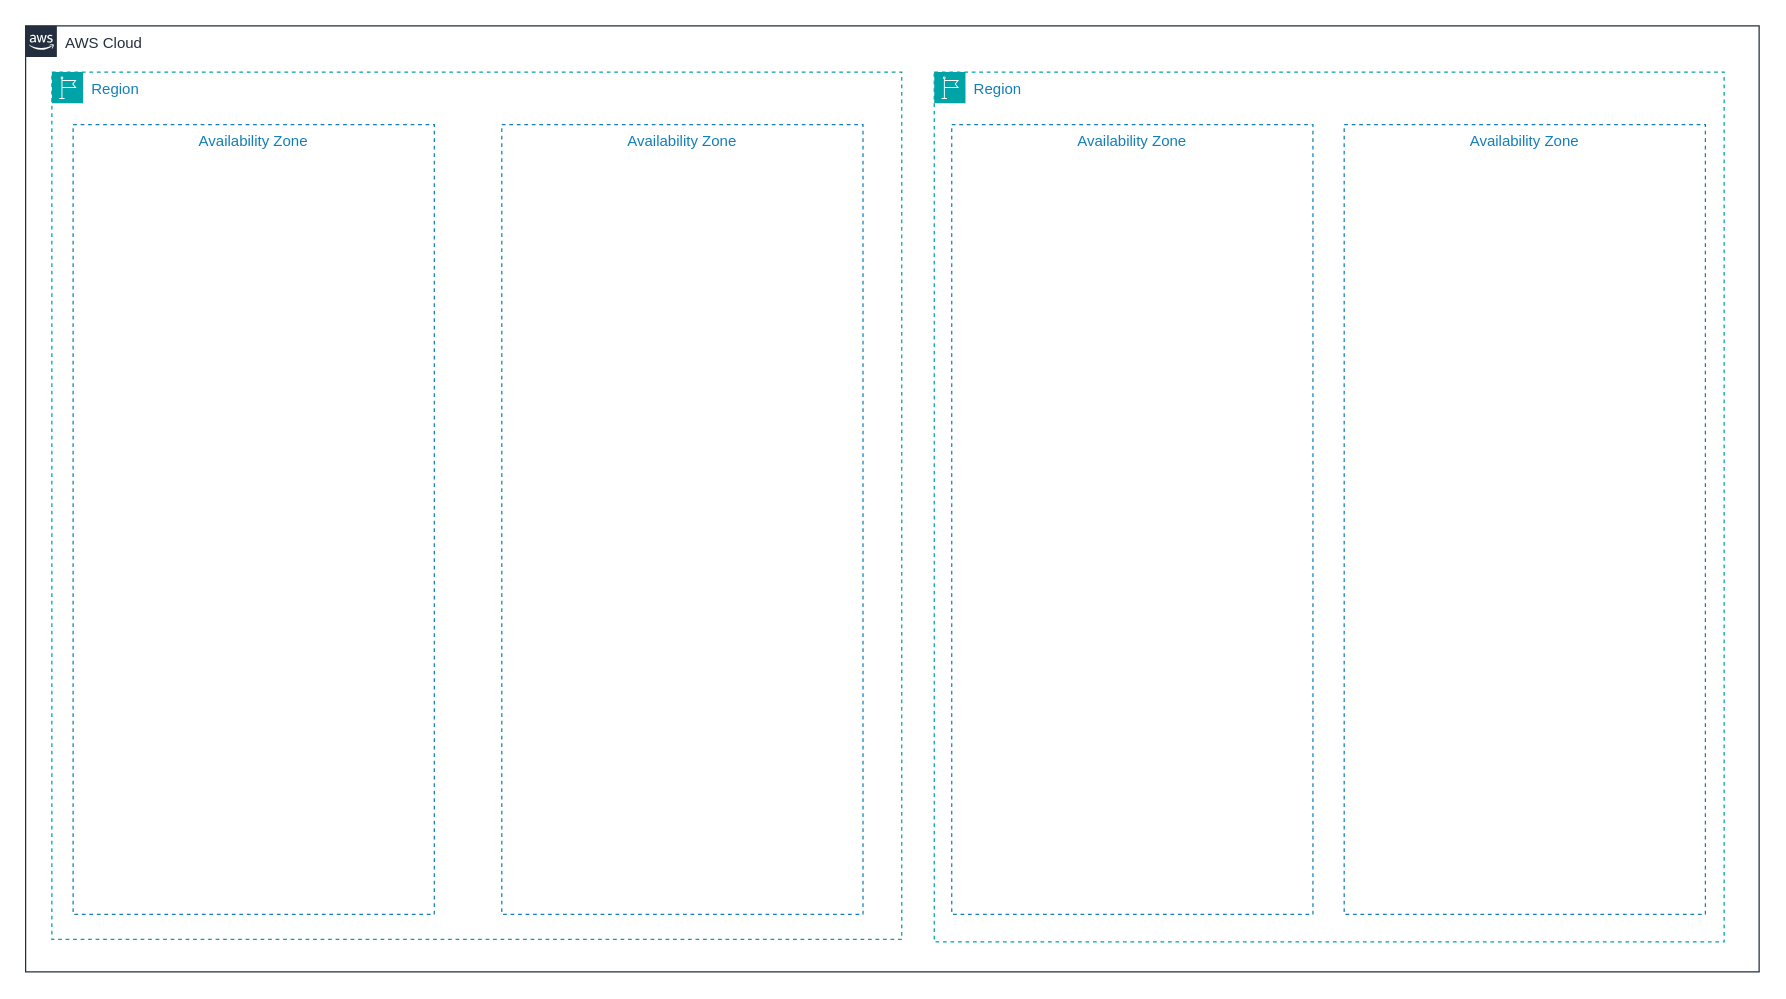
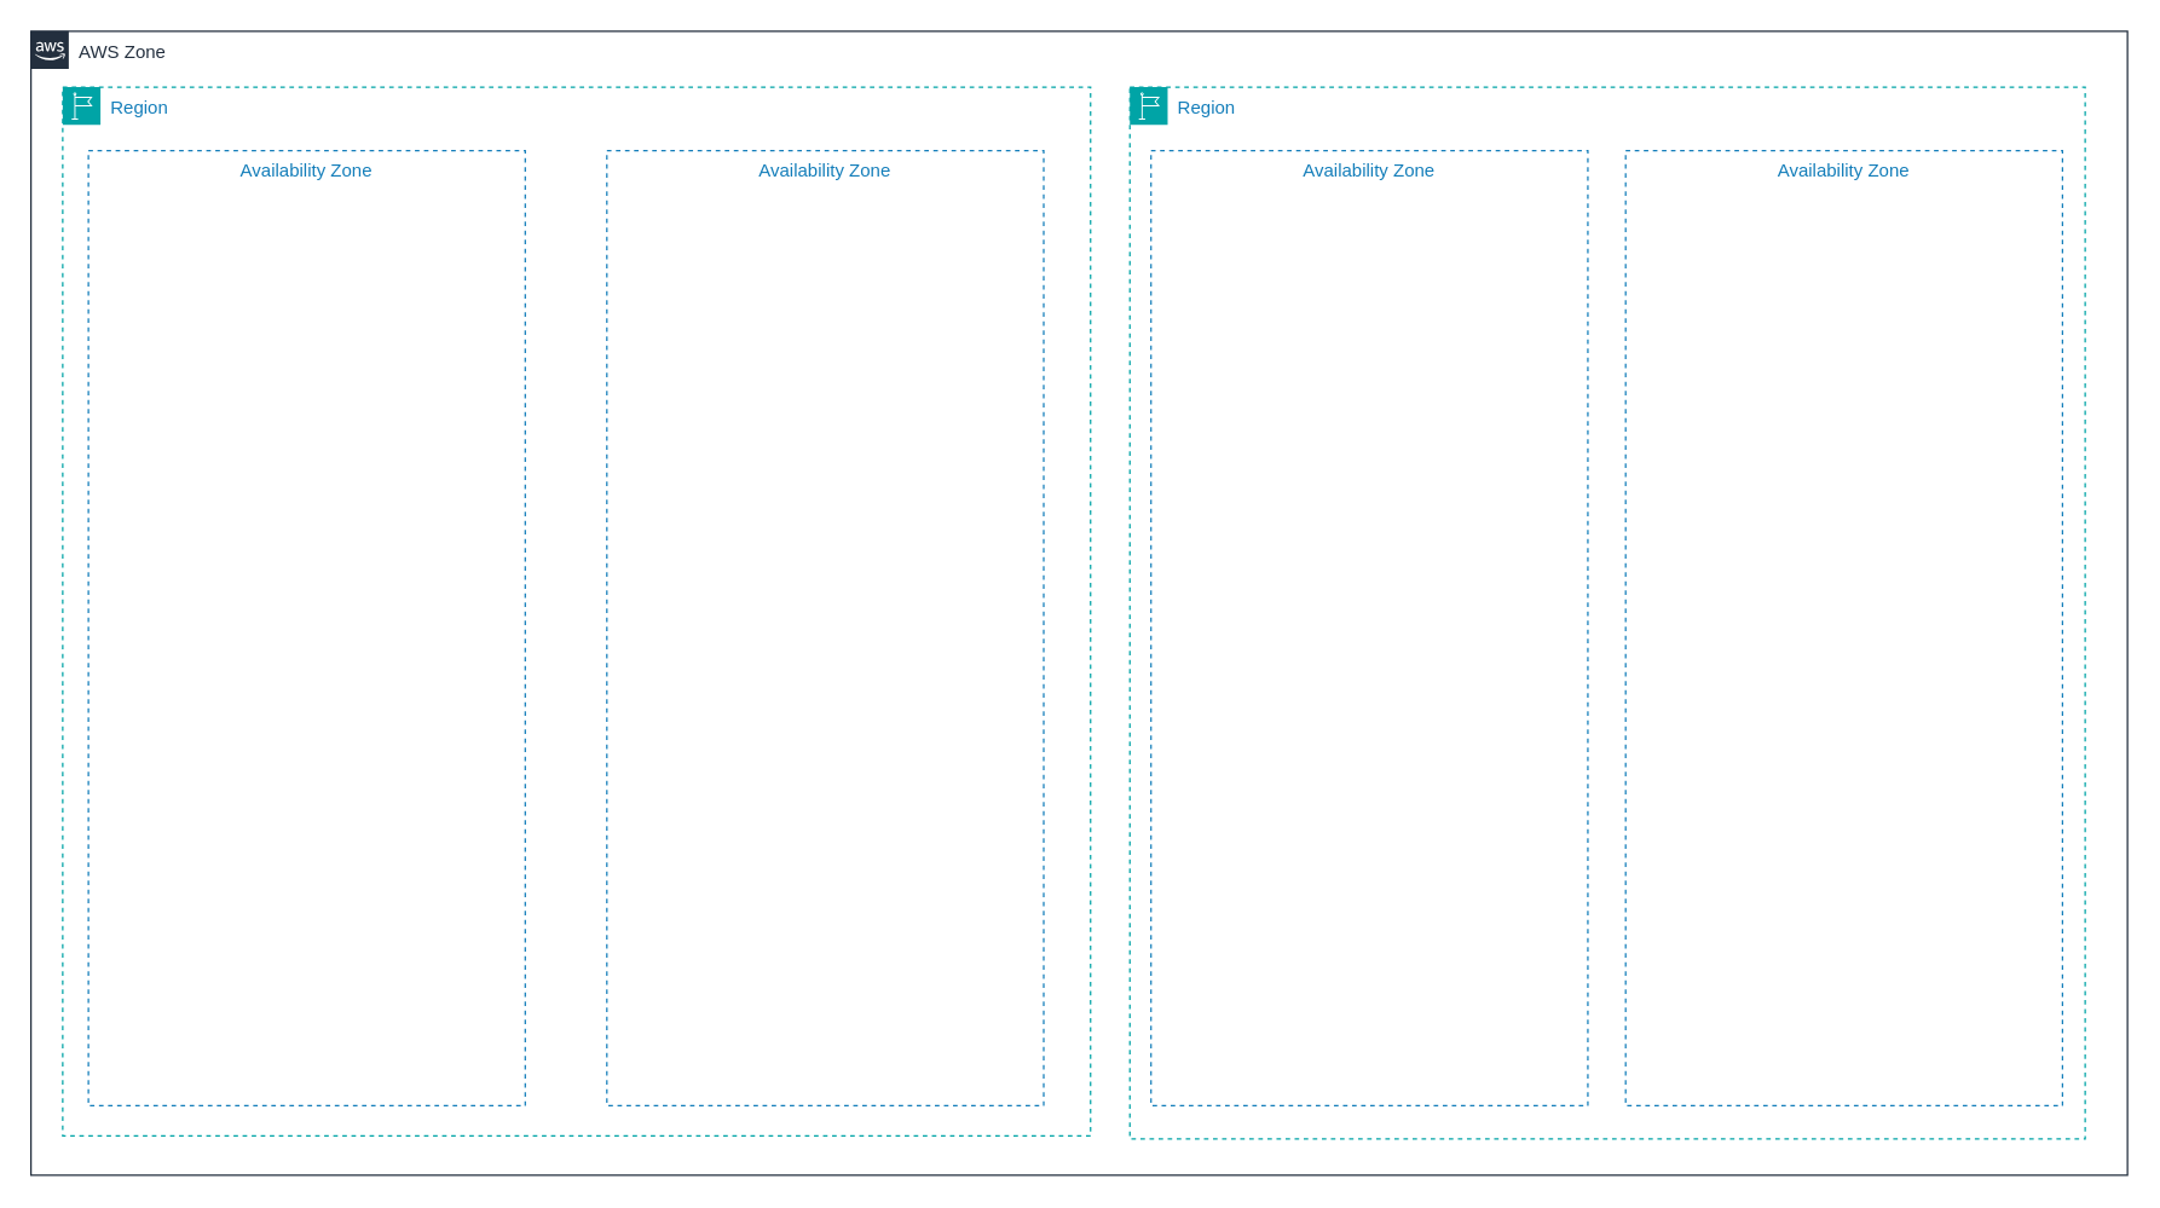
  <mxCell id="0" />
  <mxCell id="1" parent="0" />
- <mxCell id="2" value="AWS Cloud" style="points=[[0,0],[0.25,0],[0.5,0],[0.75,0],[1,0],[1,0.25],[1,0.5],[1,0.75],[1,1],[0.75,1],[0.5,1],[0.25,1],[0,1],[0,0.75],[0,0.5],[0,0.25]];outlineConnect=0;gradientColor=none;html=1;whiteSpace=wrap;fontSize=12;fontStyle=0;container=1;pointerEvents=0;collapsible=0;recursiveResize=0;shape=mxgraph.aws4.group;grIcon=mxgraph.aws4.group_aws_cloud_alt;strokeColor=#232F3E;fillColor=none;verticalAlign=top;align=left;spacingLeft=30;fontColor=#232F3E;dashed=0;rounded=0;" vertex="1" parent="1"><mxGeometry x="20" y="20" width="1387" height="757" as="geometry" /></mxCell>
+ <mxCell id="2" value="AWS Zone" style="points=[[0,0],[0.25,0],[0.5,0],[0.75,0],[1,0],[1,0.25],[1,0.5],[1,0.75],[1,1],[0.75,1],[0.5,1],[0.25,1],[0,1],[0,0.75],[0,0.5],[0,0.25]];outlineConnect=0;gradientColor=none;html=1;whiteSpace=wrap;fontSize=12;fontStyle=0;container=1;pointerEvents=0;collapsible=0;recursiveResize=0;shape=mxgraph.aws4.group;grIcon=mxgraph.aws4.group_aws_cloud_alt;strokeColor=#232F3E;fillColor=none;verticalAlign=top;align=left;spacingLeft=30;fontColor=#232F3E;dashed=0;rounded=0;" vertex="1" parent="1"><mxGeometry x="20" y="20" width="1387" height="757" as="geometry" /></mxCell>
  <mxCell id="3" value="Region" style="points=[[0,0],[0.25,0],[0.5,0],[0.75,0],[1,0],[1,0.25],[1,0.5],[1,0.75],[1,1],[0.75,1],[0.5,1],[0.25,1],[0,1],[0,0.75],[0,0.5],[0,0.25]];outlineConnect=0;gradientColor=none;html=1;whiteSpace=wrap;fontSize=12;fontStyle=0;container=1;pointerEvents=0;collapsible=0;recursiveResize=0;shape=mxgraph.aws4.group;grIcon=mxgraph.aws4.group_region;strokeColor=#00A4A6;fillColor=none;verticalAlign=top;align=left;spacingLeft=30;fontColor=#147EBA;dashed=1;rounded=0;" vertex="1" parent="2"><mxGeometry x="21" y="37" width="680" height="694" as="geometry" /></mxCell>
  <mxCell id="4" value="Availability Zone" style="fillColor=none;strokeColor=#147EBA;dashed=1;verticalAlign=top;fontStyle=0;fontColor=#147EBA;whiteSpace=wrap;html=1;rounded=0;" vertex="1" parent="3"><mxGeometry x="17" y="42" width="289" height="632" as="geometry" /></mxCell>
  <mxCell id="5" value="Availability Zone" style="fillColor=none;strokeColor=#147EBA;dashed=1;verticalAlign=top;fontStyle=0;fontColor=#147EBA;whiteSpace=wrap;html=1;rounded=0;" vertex="1" parent="3"><mxGeometry x="360" y="42" width="289" height="632" as="geometry" /></mxCell>
  <mxCell id="6" value="Region" style="points=[[0,0],[0.25,0],[0.5,0],[0.75,0],[1,0],[1,0.25],[1,0.5],[1,0.75],[1,1],[0.75,1],[0.5,1],[0.25,1],[0,1],[0,0.75],[0,0.5],[0,0.25]];outlineConnect=0;gradientColor=none;html=1;whiteSpace=wrap;fontSize=12;fontStyle=0;container=1;pointerEvents=0;collapsible=0;recursiveResize=0;shape=mxgraph.aws4.group;grIcon=mxgraph.aws4.group_region;strokeColor=#00A4A6;fillColor=none;verticalAlign=top;align=left;spacingLeft=30;fontColor=#147EBA;dashed=1;rounded=0;" vertex="1" parent="2"><mxGeometry x="727" y="37" width="632" height="696" as="geometry" /></mxCell>
  <mxCell id="7" value="Availability Zone" style="fillColor=none;strokeColor=#147EBA;dashed=1;verticalAlign=top;fontStyle=0;fontColor=#147EBA;whiteSpace=wrap;html=1;rounded=0;" vertex="1" parent="6"><mxGeometry x="14" y="42" width="289" height="632" as="geometry" /></mxCell>
  <mxCell id="8" value="Availability Zone" style="fillColor=none;strokeColor=#147EBA;dashed=1;verticalAlign=top;fontStyle=0;fontColor=#147EBA;whiteSpace=wrap;html=1;rounded=0;" vertex="1" parent="6"><mxGeometry x="328" y="42" width="289" height="632" as="geometry" /></mxCell>
